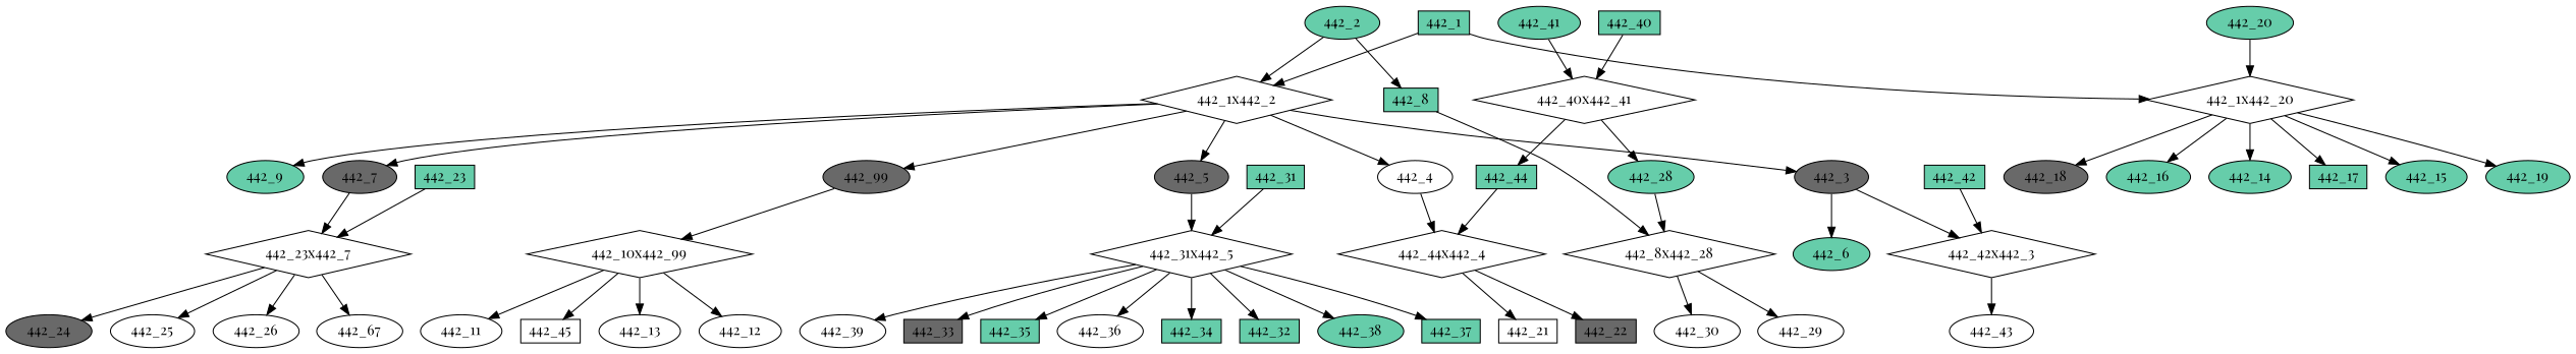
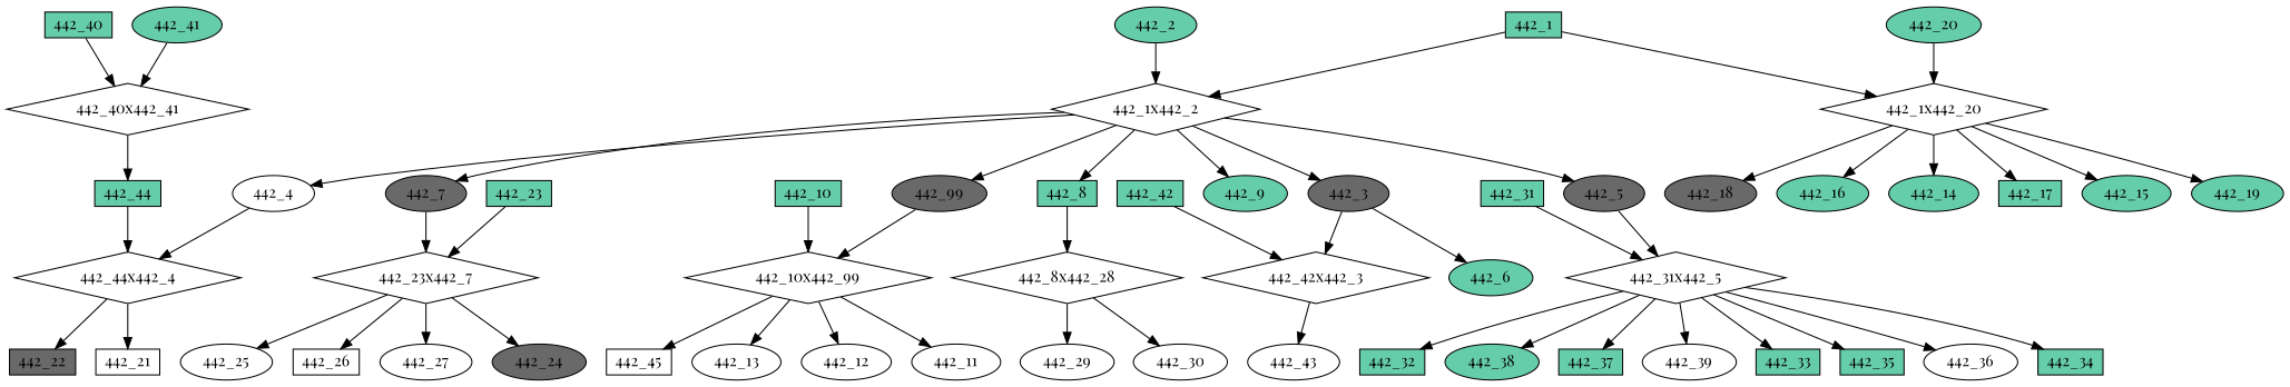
  digraph {
    fontname="Playfair Display"
    node [fillcolor=aquamarine3 fontcolor=black fontname="Playfair Display" regular=0 shape=ellipse style=filled]
    edge [fontname="Playfair Display"]
    "442_9" [height=0.3 width=0.5]
    "442_1x442_2" [height=.1 shape=diamond width=.1 fillcolor="" fontcolor="" regular="" style=""]
    "442_7" [fillcolor=dimgrey height=0.3 width=0.5]
    "442_8" [height=0.3 shape=box width=0.5]
    "442_99" [fillcolor=dimgrey height=0.3 width=0.5]
    "442_5" [fillcolor=dimgrey height=0.3 width=0.5]
    "442_4" [fillcolor=white height=0.3 width=0.5]
    "442_3" [fillcolor=dimgrey height=0.3 width=0.5]
    "442_23x442_7" [height=.1 shape=diamond width=.1 fillcolor="" fontcolor="" regular="" style=""]
    "442_8x442_28" [height=.1 shape=diamond width=.1 fillcolor="" fontcolor="" regular="" style=""]
    "442_6" [height=0.3 width=0.5]
    "442_10x442_99" [height=.1 shape=diamond width=.1 fillcolor="" fontcolor="" regular="" style=""]
    "442_31x442_5" [height=.1 shape=diamond width=.1 fillcolor="" fontcolor="" regular="" style=""]
    "442_44x442_4" [height=.1 shape=diamond width=.1 fillcolor="" fontcolor="" regular="" style=""]
    "442_42x442_3" [height=.1 shape=diamond width=.1 fillcolor="" fontcolor="" regular="" style=""]
    "442_39" [fillcolor=white height=0.3 width=0.5]
-   "442_33" [fillcolor=dimgrey height=0.3 shape=box width=0.5]
+   "442_33" [height=0.3 shape=box width=0.5]
    "442_35" [height=0.3 shape=box width=0.5]
    "442_36" [fillcolor=white height=0.3 width=0.5]
    "442_34" [height=0.3 shape=box width=0.5]
    "442_32" [height=0.3 shape=box width=0.5]
    "442_38" [height=0.3 width=0.5]
    "442_37" [height=0.3 shape=box width=0.5]
    "442_24" [fillcolor=dimgrey height=0.3 width=0.5]
    "442_25" [fillcolor=white height=0.3 width=0.5]
-   "442_26" [fillcolor=white height=0.3 width=0.5]
-   "442_27" [fillcolor=white height=0.3 width=0.5 label="442_67"]
+   "442_26" [fillcolor=white height=0.3 shape=box width=0.5]
+   "442_27" [fillcolor=white height=0.3 width=0.5]
    "442_30" [fillcolor=white height=0.3 width=0.5]
    "442_29" [fillcolor=white height=0.3 width=0.5]
    "442_1" [height=0.3 shape=box width=0.5]
    "442_1x442_20" [height=.1 shape=diamond width=.1 fillcolor="" fontcolor="" regular="" style=""]
    "442_18" [fillcolor=dimgrey height=0.3 width=0.5]
    "442_16" [height=0.3 width=0.5]
    "442_14" [height=0.3 width=0.5]
    "442_17" [height=0.3 shape=box width=0.5]
    "442_15" [height=0.3 width=0.5]
    "442_19" [height=0.3 width=0.5]
    "442_11" [fillcolor=white height=0.3 width=0.5]
    "442_45" [fillcolor=white height=0.3 shape=box width=0.5]
    "442_13" [fillcolor=white height=0.3 width=0.5]
    "442_12" [fillcolor=white height=0.3 width=0.5]
    "442_21" [fillcolor=white height=0.3 shape=box width=0.5]
    "442_22" [fillcolor=dimgrey height=0.3 shape=box width=0.5]
+   "442_10" [height=0.3 shape=box width=0.5]
    "442_31" [height=0.3 shape=box width=0.5]
    "442_44" [height=0.3 shape=box width=0.5]
    "442_40x442_41" [height=.1 shape=diamond width=.1 fillcolor="" fontcolor="" regular="" style=""]
-   "442_28" [height=0.3 width=0.5]
    "442_23" [height=0.3 shape=box width=0.5]
    "442_20" [height=0.3 width=0.5]
    "442_43" [fillcolor=white height=0.3 width=0.5]
    "442_42" [height=0.3 shape=box width=0.5]
    "442_41" [height=0.3 width=0.5]
    "442_40" [height=0.3 shape=box width=0.5]
    "442_2" [height=0.3 width=0.5]
    "442_1x442_2" -> "442_9"
    "442_1x442_2" -> "442_7"
-   "442_2" -> "442_8"
+   "442_1x442_2" -> "442_8"
    "442_1x442_2" -> "442_99"
    "442_1x442_2" -> "442_5"
    "442_1x442_2" -> "442_4"
    "442_1x442_2" -> "442_3"
    "442_7" -> "442_23x442_7"
    "442_8" -> "442_8x442_28"
    "442_99" -> "442_10x442_99"
    "442_5" -> "442_31x442_5"
    "442_4" -> "442_44x442_4"
    "442_3" -> "442_6"
    "442_3" -> "442_42x442_3"
    "442_23x442_7" -> "442_24"
    "442_23x442_7" -> "442_25"
    "442_23x442_7" -> "442_26"
    "442_23x442_7" -> "442_27"
    "442_8x442_28" -> "442_30"
    "442_8x442_28" -> "442_29"
    "442_10x442_99" -> "442_11"
    "442_10x442_99" -> "442_45"
    "442_10x442_99" -> "442_13"
    "442_10x442_99" -> "442_12"
    "442_31x442_5" -> "442_39"
    "442_31x442_5" -> "442_33"
    "442_31x442_5" -> "442_35"
    "442_31x442_5" -> "442_36"
    "442_31x442_5" -> "442_34"
    "442_31x442_5" -> "442_32"
    "442_31x442_5" -> "442_38"
    "442_31x442_5" -> "442_37"
    "442_44x442_4" -> "442_21"
    "442_44x442_4" -> "442_22"
    "442_42x442_3" -> "442_43"
    "442_1" -> "442_1x442_2"
    "442_1" -> "442_1x442_20"
    "442_1x442_20" -> "442_18"
    "442_1x442_20" -> "442_16"
    "442_1x442_20" -> "442_14"
    "442_1x442_20" -> "442_17"
    "442_1x442_20" -> "442_15"
    "442_1x442_20" -> "442_19"
+   "442_10" -> "442_10x442_99"
    "442_31" -> "442_31x442_5"
    "442_44" -> "442_44x442_4"
    "442_40x442_41" -> "442_44"
-   "442_40x442_41" -> "442_28"
-   "442_28" -> "442_8x442_28"
    "442_23" -> "442_23x442_7"
    "442_20" -> "442_1x442_20"
    "442_42" -> "442_42x442_3"
    "442_41" -> "442_40x442_41"
    "442_40" -> "442_40x442_41"
    "442_2" -> "442_1x442_2"
  }
